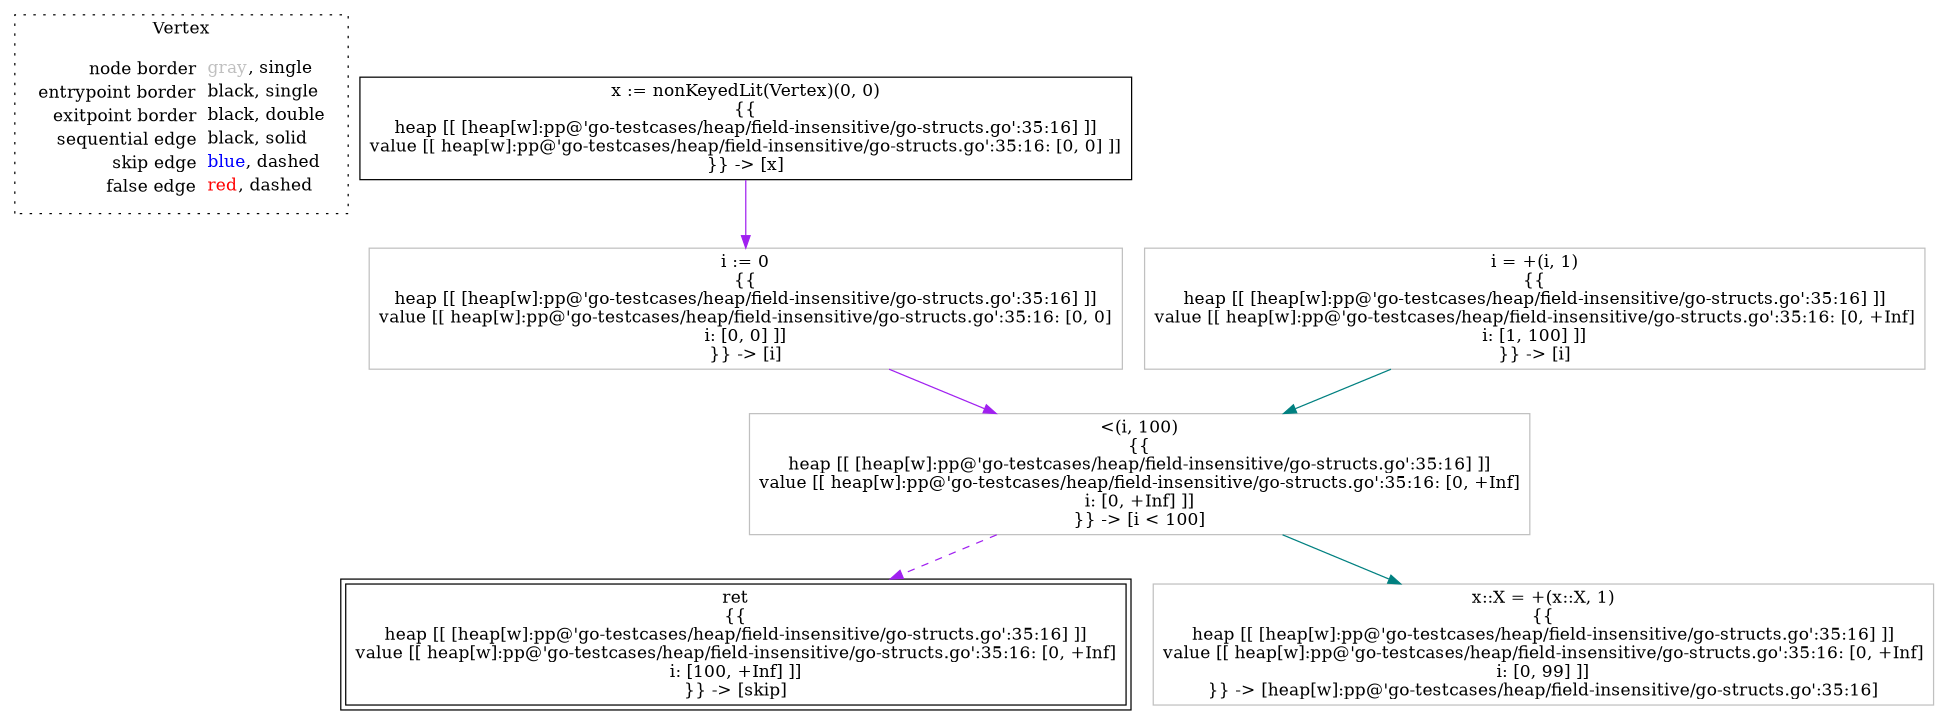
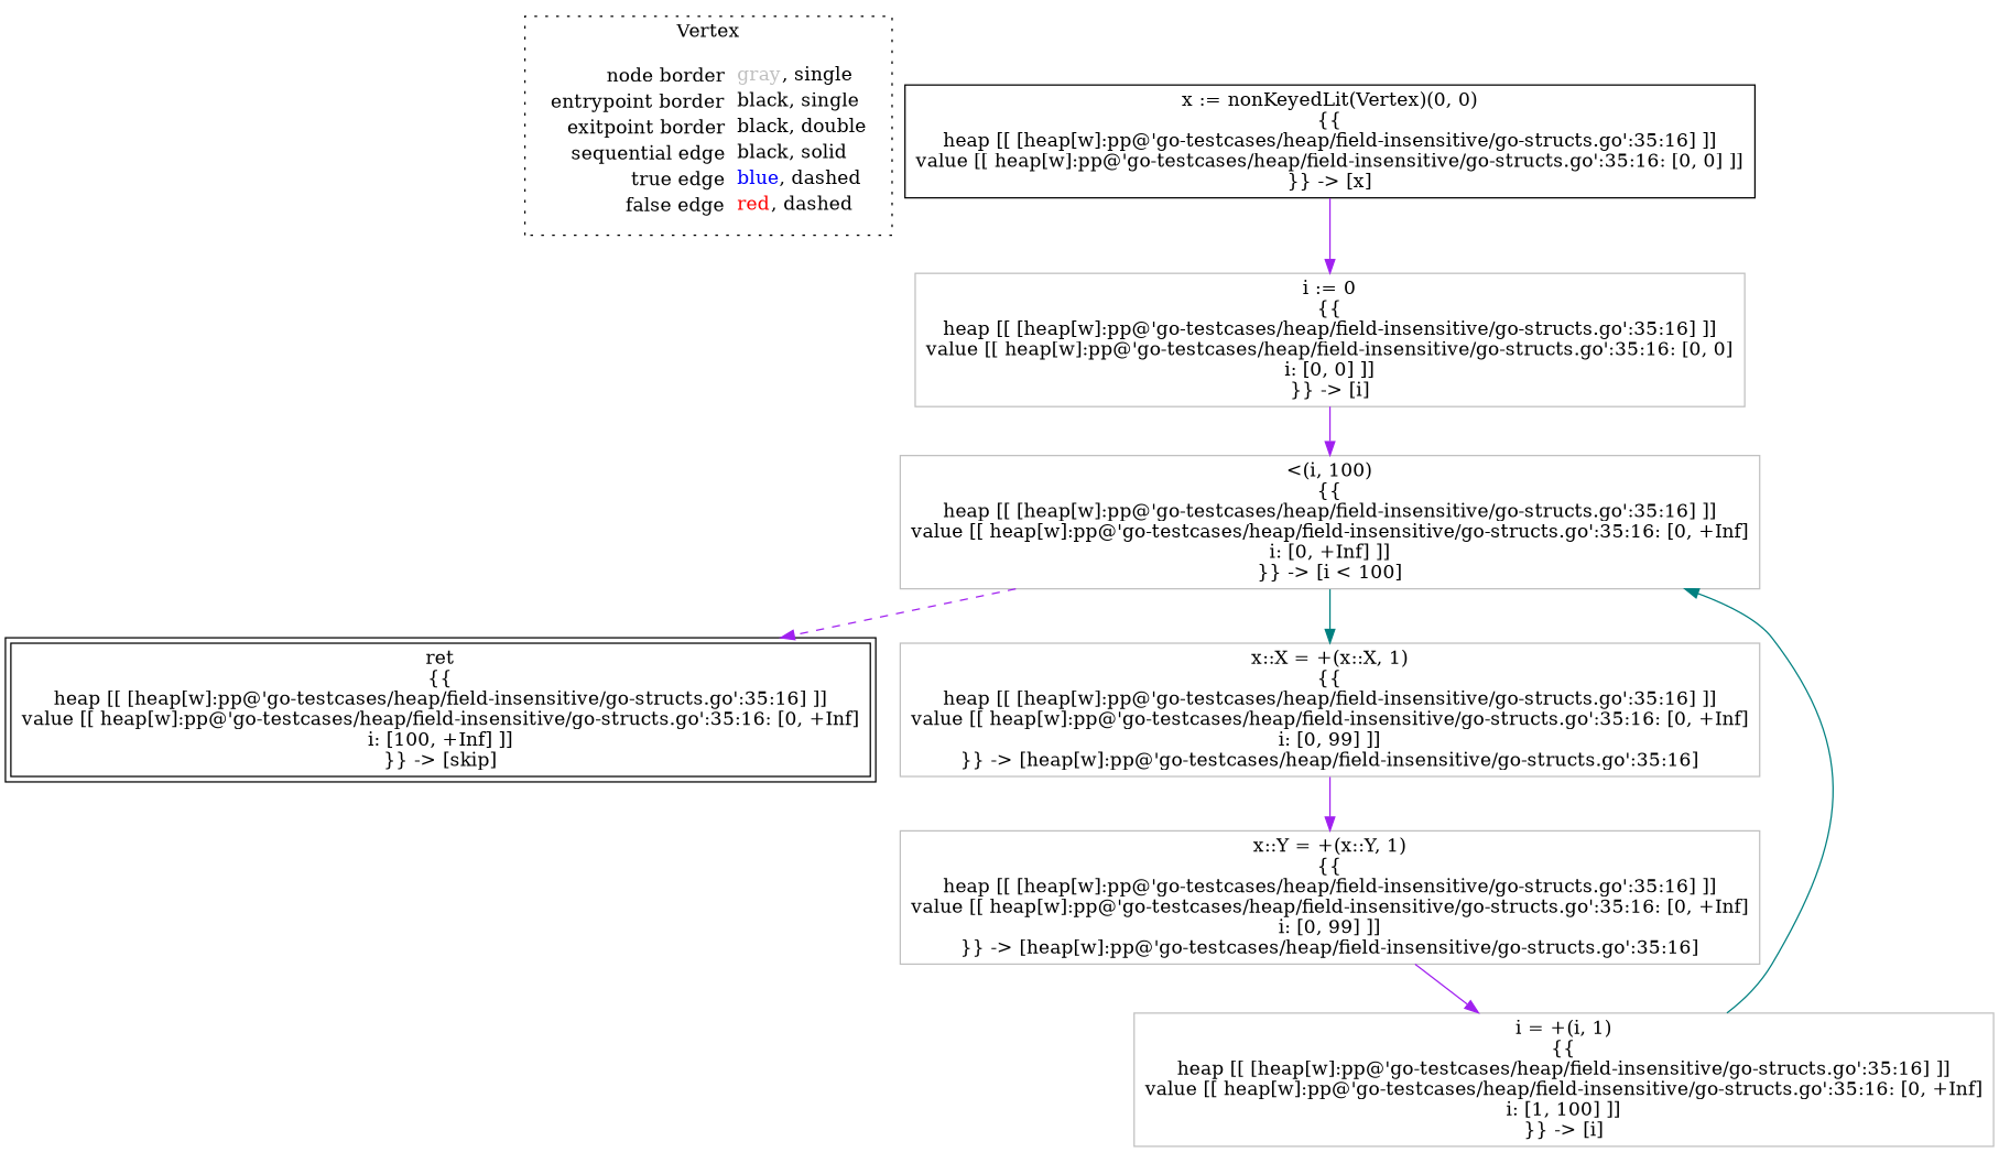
  digraph {
    node [shape=rect color=gray]
    edge [color=purple]
-   n1 [label=<<table border="0" cellpadding="2" cellspacing="0" cellborder="0"><tr><td align="right">node border&nbsp;</td><td align="left"><font color="gray">gray</font>, single</td></tr><tr><td align="right">entrypoint border&nbsp;</td><td align="left"><font color="black">black</font>, single</td></tr><tr><td align="right">exitpoint border&nbsp;</td><td align="left"><font color="black">black</font>, double</td></tr><tr><td align="right">sequential edge&nbsp;</td><td align="left"><font color="black">black</font>, solid</td></tr><tr><td align="right">skip edge&nbsp;</td><td align="left"><font color="blue">blue</font>, dashed</td></tr><tr><td align="right">false edge&nbsp;</td><td align="left"><font color="red">red</font>, dashed</td></tr></table>> shape=plaintext color=""]
+   n1 [label=<<table border="0" cellpadding="2" cellspacing="0" cellborder="0"><tr><td align="right">node border&nbsp;</td><td align="left"><font color="gray">gray</font>, single</td></tr><tr><td align="right">entrypoint border&nbsp;</td><td align="left"><font color="black">black</font>, single</td></tr><tr><td align="right">exitpoint border&nbsp;</td><td align="left"><font color="black">black</font>, double</td></tr><tr><td align="right">sequential edge&nbsp;</td><td align="left"><font color="black">black</font>, solid</td></tr><tr><td align="right">true edge&nbsp;</td><td align="left"><font color="blue">blue</font>, dashed</td></tr><tr><td align="right">false edge&nbsp;</td><td align="left"><font color="red">red</font>, dashed</td></tr></table>> shape=plaintext color=""]
    n2 [color=black label=<x := nonKeyedLit(Vertex)(0, 0)<BR/>{{<BR/>heap [[ [heap[w]:pp@'go-testcases/heap/field-insensitive/go-structs.go':35:16] ]]<BR/>value [[ heap[w]:pp@'go-testcases/heap/field-insensitive/go-structs.go':35:16: [0, 0] ]]<BR/>}} -&gt; [x]>]
    n3 [label=<i := 0<BR/>{{<BR/>heap [[ [heap[w]:pp@'go-testcases/heap/field-insensitive/go-structs.go':35:16] ]]<BR/>value [[ heap[w]:pp@'go-testcases/heap/field-insensitive/go-structs.go':35:16: [0, 0]<BR/>i: [0, 0] ]]<BR/>}} -&gt; [i]>]
    n4 [label=<&lt;(i, 100)<BR/>{{<BR/>heap [[ [heap[w]:pp@'go-testcases/heap/field-insensitive/go-structs.go':35:16] ]]<BR/>value [[ heap[w]:pp@'go-testcases/heap/field-insensitive/go-structs.go':35:16: [0, +Inf]<BR/>i: [0, +Inf] ]]<BR/>}} -&gt; [i &lt; 100]>]
    n5 [color=black label=<ret<BR/>{{<BR/>heap [[ [heap[w]:pp@'go-testcases/heap/field-insensitive/go-structs.go':35:16] ]]<BR/>value [[ heap[w]:pp@'go-testcases/heap/field-insensitive/go-structs.go':35:16: [0, +Inf]<BR/>i: [100, +Inf] ]]<BR/>}} -&gt; [skip]> peripheries=2]
    n6 [label=<x::X = +(x::X, 1)<BR/>{{<BR/>heap [[ [heap[w]:pp@'go-testcases/heap/field-insensitive/go-structs.go':35:16] ]]<BR/>value [[ heap[w]:pp@'go-testcases/heap/field-insensitive/go-structs.go':35:16: [0, +Inf]<BR/>i: [0, 99] ]]<BR/>}} -&gt; [heap[w]:pp@'go-testcases/heap/field-insensitive/go-structs.go':35:16]>]
+   n7 [label=<x::Y = +(x::Y, 1)<BR/>{{<BR/>heap [[ [heap[w]:pp@'go-testcases/heap/field-insensitive/go-structs.go':35:16] ]]<BR/>value [[ heap[w]:pp@'go-testcases/heap/field-insensitive/go-structs.go':35:16: [0, +Inf]<BR/>i: [0, 99] ]]<BR/>}} -&gt; [heap[w]:pp@'go-testcases/heap/field-insensitive/go-structs.go':35:16]>]
    n8 [label=<i = +(i, 1)<BR/>{{<BR/>heap [[ [heap[w]:pp@'go-testcases/heap/field-insensitive/go-structs.go':35:16] ]]<BR/>value [[ heap[w]:pp@'go-testcases/heap/field-insensitive/go-structs.go':35:16: [0, +Inf]<BR/>i: [1, 100] ]]<BR/>}} -&gt; [i]>]
    subgraph cluster_1 {
      label=Vertex
      style=dotted
      n1
    }
    n2 -> n3
    n3 -> n4
    n4 -> n5 [style=dashed]
    n4 -> n6 [color=teal style=solid]
+   n6 -> n7
+   n7 -> n8
    n8 -> n4 [color=teal]
  }
